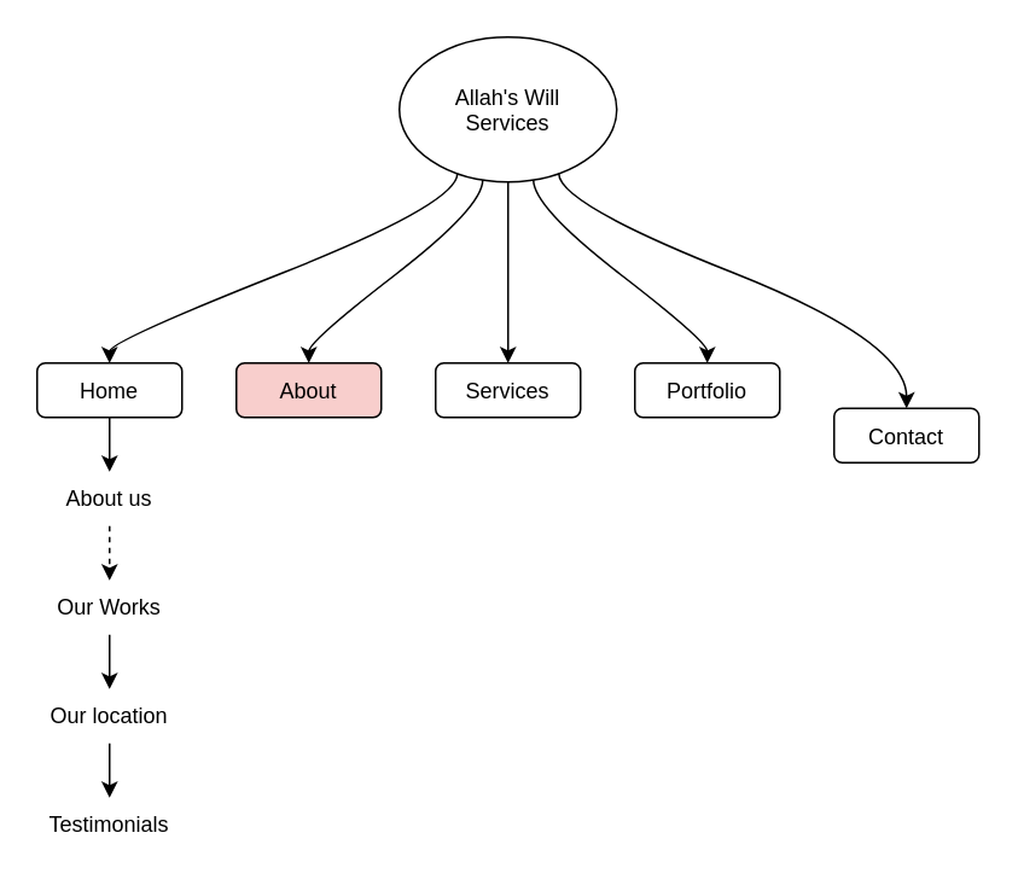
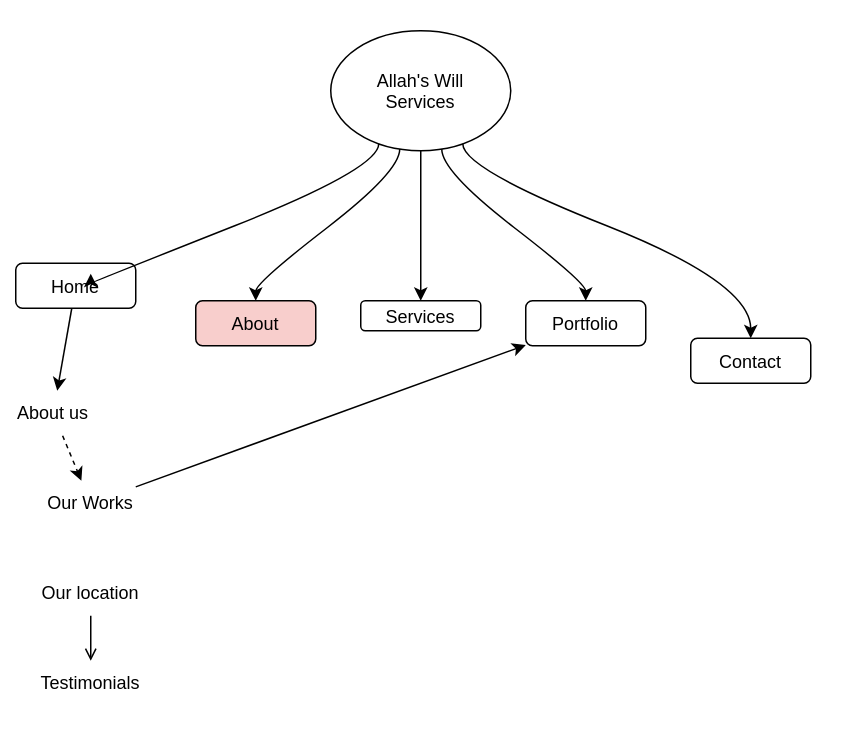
  <mxCell id="0" />
  <mxCell id="1" parent="0" />
  <mxCell id="2" value="Allah's Will&#10;Services" style="ellipse" vertex="1" parent="1"><mxGeometry x="220" y="20" width="120" height="80" as="geometry" /></mxCell>
  <mxCell id="3" style="edgeStyle=none;html=1;flowAnimation=0;shadow=0;jumpStyle=none;" edge="1" parent="1" source="4" target="15"><mxGeometry relative="1" as="geometry" /></mxCell>
- <mxCell id="4" value="Home" style="rounded=1;" vertex="1" parent="1"><mxGeometry x="20" y="200" width="80" height="30" as="geometry" /></mxCell>
+ <mxCell id="4" value="Home" style="rounded=1;" vertex="1" parent="1"><mxGeometry x="10" y="175" width="80" height="30" as="geometry" /></mxCell>
  <mxCell id="5" value="" style="curved=1;noEdgeStyle=1;orthogonal=1;" edge="1" source="2" target="4" parent="1"><mxGeometry relative="1" as="geometry"><Array as="points"><mxPoint x="252" y="112" /><mxPoint x="60" y="188" /></Array></mxGeometry></mxCell>
  <mxCell id="6" value="About" style="rounded=1;fillColor=#f8cecc;" vertex="1" parent="1"><mxGeometry x="130" y="200" width="80" height="30" as="geometry" /></mxCell>
  <mxCell id="7" value="" style="curved=1;noEdgeStyle=1;orthogonal=1;" edge="1" source="2" target="6" parent="1"><mxGeometry relative="1" as="geometry"><Array as="points"><mxPoint x="266" y="114" /><mxPoint x="170" y="188" /></Array></mxGeometry></mxCell>
- <mxCell id="8" value="Services" style="rounded=1;" vertex="1" parent="1"><mxGeometry x="240" y="200" width="80" height="30" as="geometry" /></mxCell>
+ <mxCell id="8" value="Services" style="rounded=1;" vertex="1" parent="1"><mxGeometry x="240" y="200" width="80" height="20" as="geometry" /></mxCell>
  <mxCell id="9" value="" style="curved=1;noEdgeStyle=1;orthogonal=1;" edge="1" source="2" target="8" parent="1"><mxGeometry relative="1" as="geometry"><Array as="points"><mxPoint x="280" y="116" /><mxPoint x="280" y="188" /></Array></mxGeometry></mxCell>
  <mxCell id="10" value="Portfolio" style="rounded=1;" vertex="1" parent="1"><mxGeometry x="350" y="200" width="80" height="30" as="geometry" /></mxCell>
  <mxCell id="11" value="" style="curved=1;noEdgeStyle=1;orthogonal=1;" edge="1" source="2" target="10" parent="1"><mxGeometry relative="1" as="geometry"><Array as="points"><mxPoint x="294" y="114" /><mxPoint x="390" y="188" /></Array></mxGeometry></mxCell>
  <mxCell id="12" value="Contact" style="rounded=1;" vertex="1" parent="1"><mxGeometry x="460" y="225" width="80" height="30" as="geometry" /></mxCell>
  <mxCell id="13" value="" style="curved=1;noEdgeStyle=1;orthogonal=1;" edge="1" source="2" target="12" parent="1"><mxGeometry relative="1" as="geometry"><Array as="points"><mxPoint x="308" y="112" /><mxPoint x="500" y="188" /></Array></mxGeometry></mxCell>
  <mxCell id="14" value="" style="edgeStyle=none;html=1;dashed=1;" edge="1" parent="1" source="15" target="17"><mxGeometry relative="1" as="geometry" /></mxCell>
- <mxCell id="15" value="About us" style="text;strokeColor=none;align=center;fillColor=none;html=1;verticalAlign=middle;whiteSpace=wrap;rounded=0;glass=0;shadow=0;" vertex="1" parent="1"><mxGeometry x="30" y="260" width="60" height="30" as="geometry" /></mxCell>
- <mxCell id="16" value="" style="edgeStyle=none;html=1;" edge="1" parent="1" source="17" target="19"><mxGeometry relative="1" as="geometry" /></mxCell>
+ <mxCell id="15" value="About us" style="text;strokeColor=none;align=center;fillColor=none;html=1;verticalAlign=middle;whiteSpace=wrap;rounded=0;glass=0;shadow=0;" vertex="1" parent="1"><mxGeometry x="5" y="260" width="60" height="30" as="geometry" /></mxCell>
+ <mxCell id="16" value="" style="edgeStyle=none;html=1;" edge="1" parent="1" source="17" target="10"><mxGeometry relative="1" as="geometry" /></mxCell>
  <mxCell id="17" value="Our Works" style="text;strokeColor=none;align=center;fillColor=none;html=1;verticalAlign=middle;whiteSpace=wrap;rounded=0;glass=0;shadow=0;" vertex="1" parent="1"><mxGeometry x="30" y="320" width="60" height="30" as="geometry" /></mxCell>
- <mxCell id="18" value="" style="edgeStyle=none;html=1;" edge="1" parent="1" source="19" target="20"><mxGeometry relative="1" as="geometry" /></mxCell>
+ <mxCell id="18" value="" style="edgeStyle=none;html=1;endArrow=open;" edge="1" parent="1" source="19" target="20"><mxGeometry relative="1" as="geometry" /></mxCell>
  <mxCell id="19" value="Our location" style="text;strokeColor=none;align=center;fillColor=none;html=1;verticalAlign=middle;whiteSpace=wrap;rounded=0;glass=0;shadow=0;" vertex="1" parent="1"><mxGeometry x="25" y="380" width="70" height="30" as="geometry" /></mxCell>
  <mxCell id="20" value="Testimonials" style="text;strokeColor=none;align=center;fillColor=none;html=1;verticalAlign=middle;whiteSpace=wrap;rounded=0;glass=0;shadow=0;" vertex="1" parent="1"><mxGeometry x="25" y="440" width="70" height="30" as="geometry" /></mxCell>
